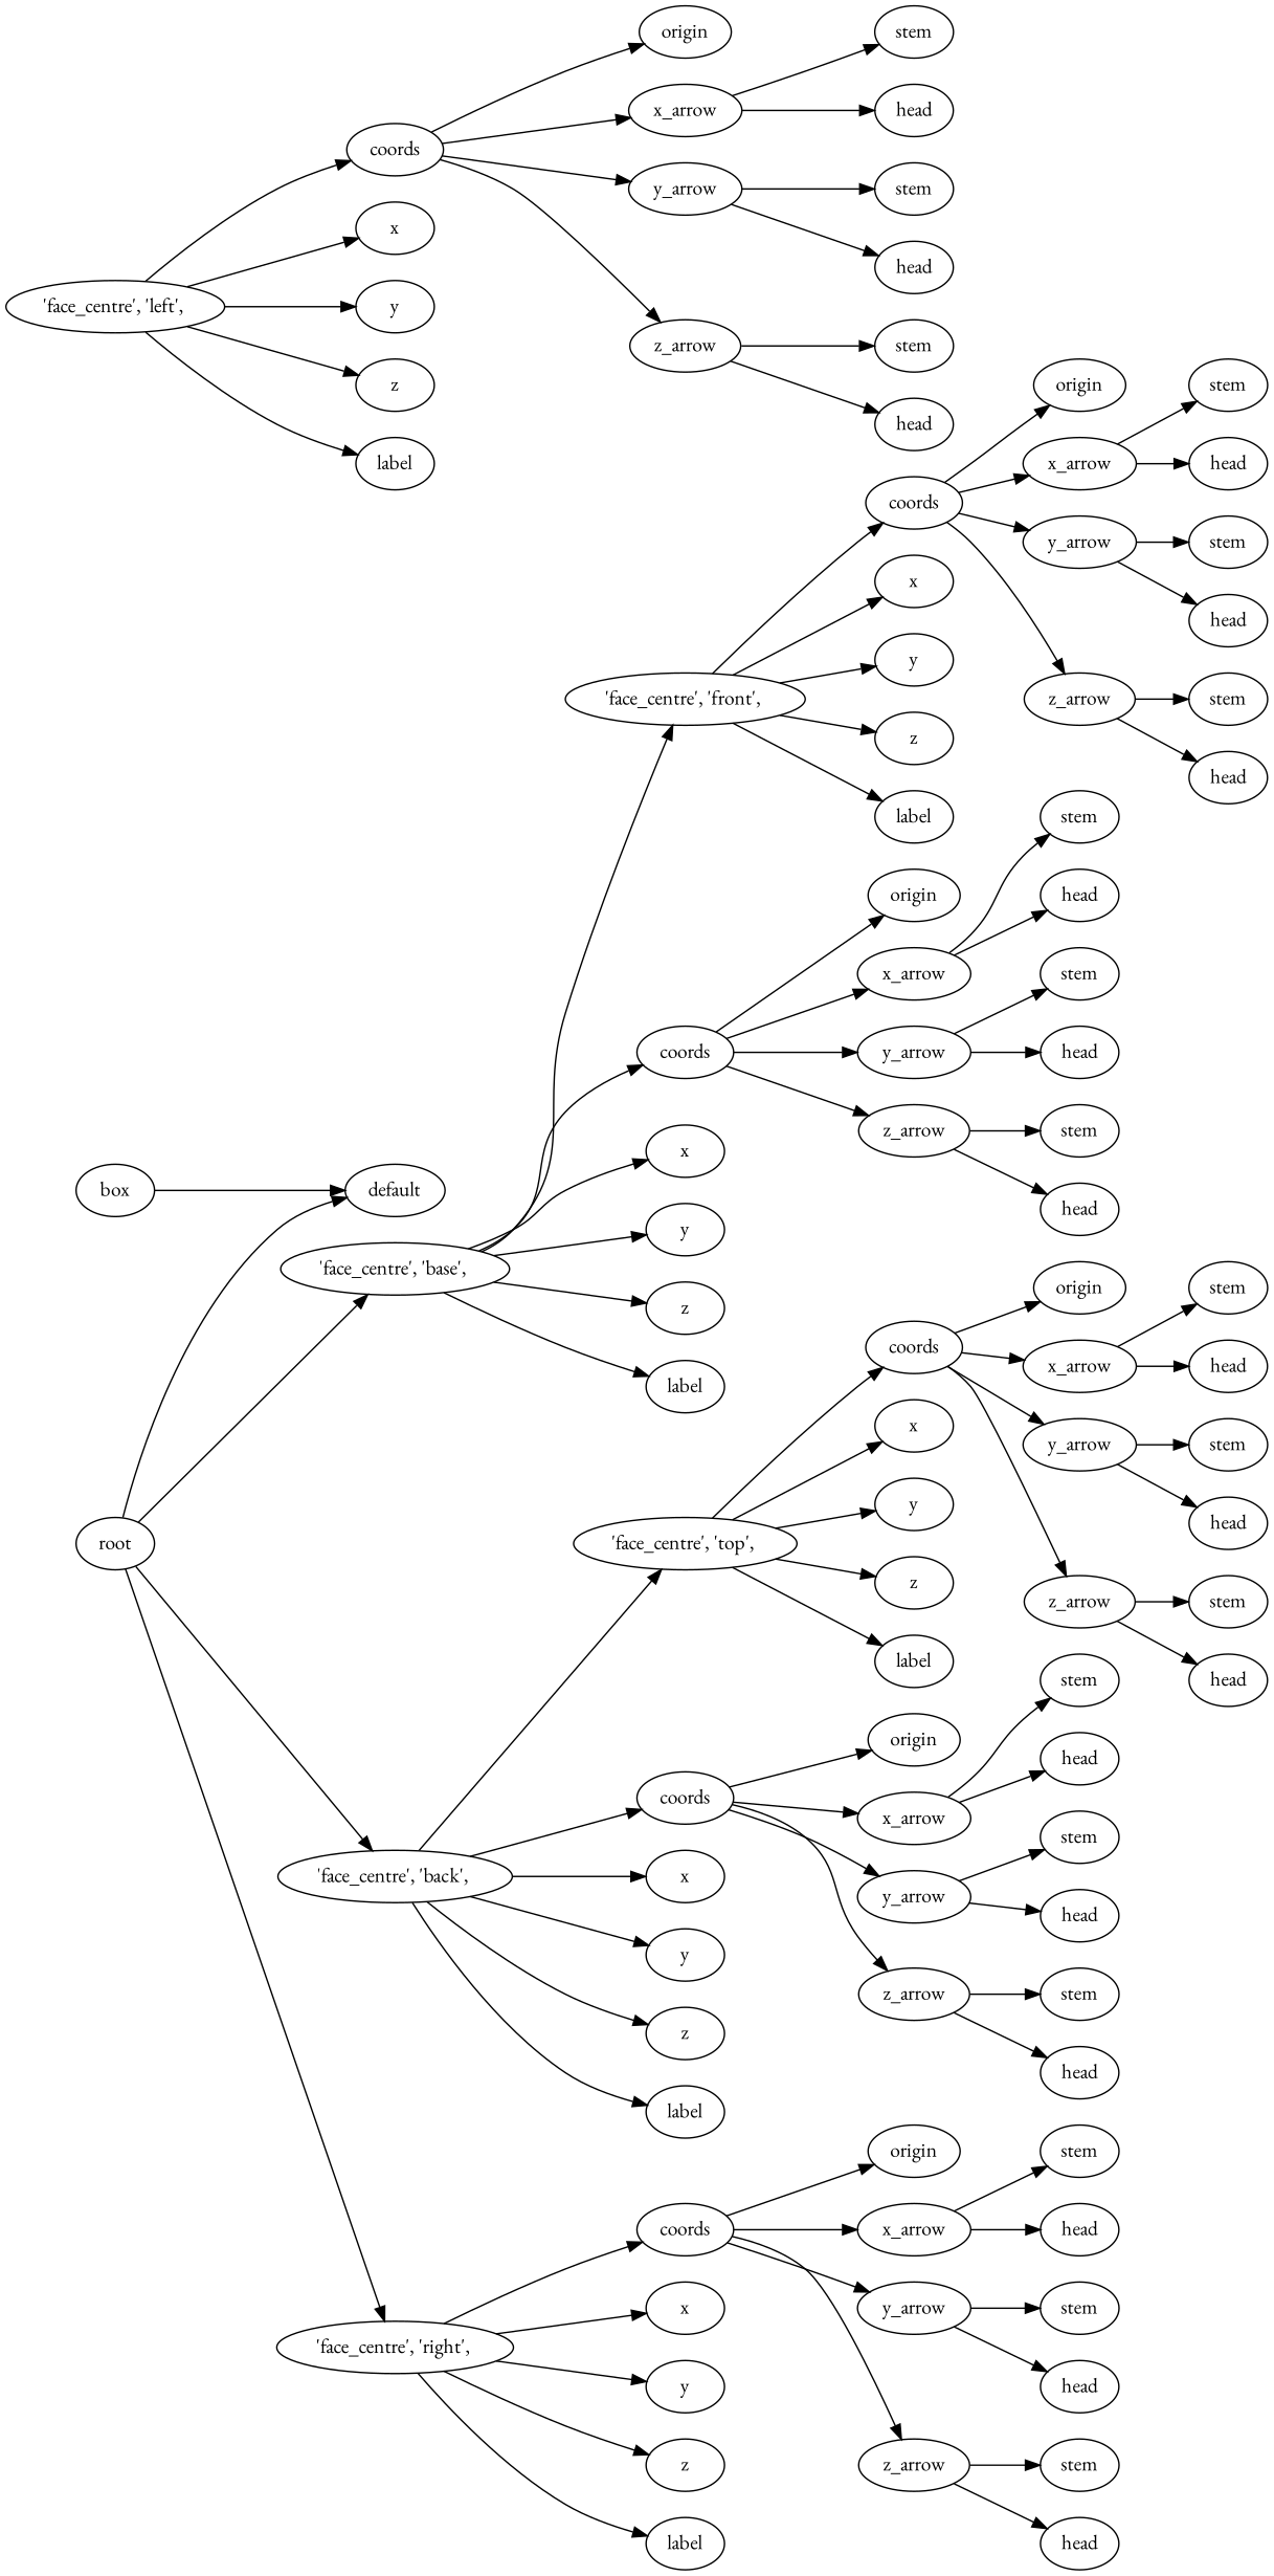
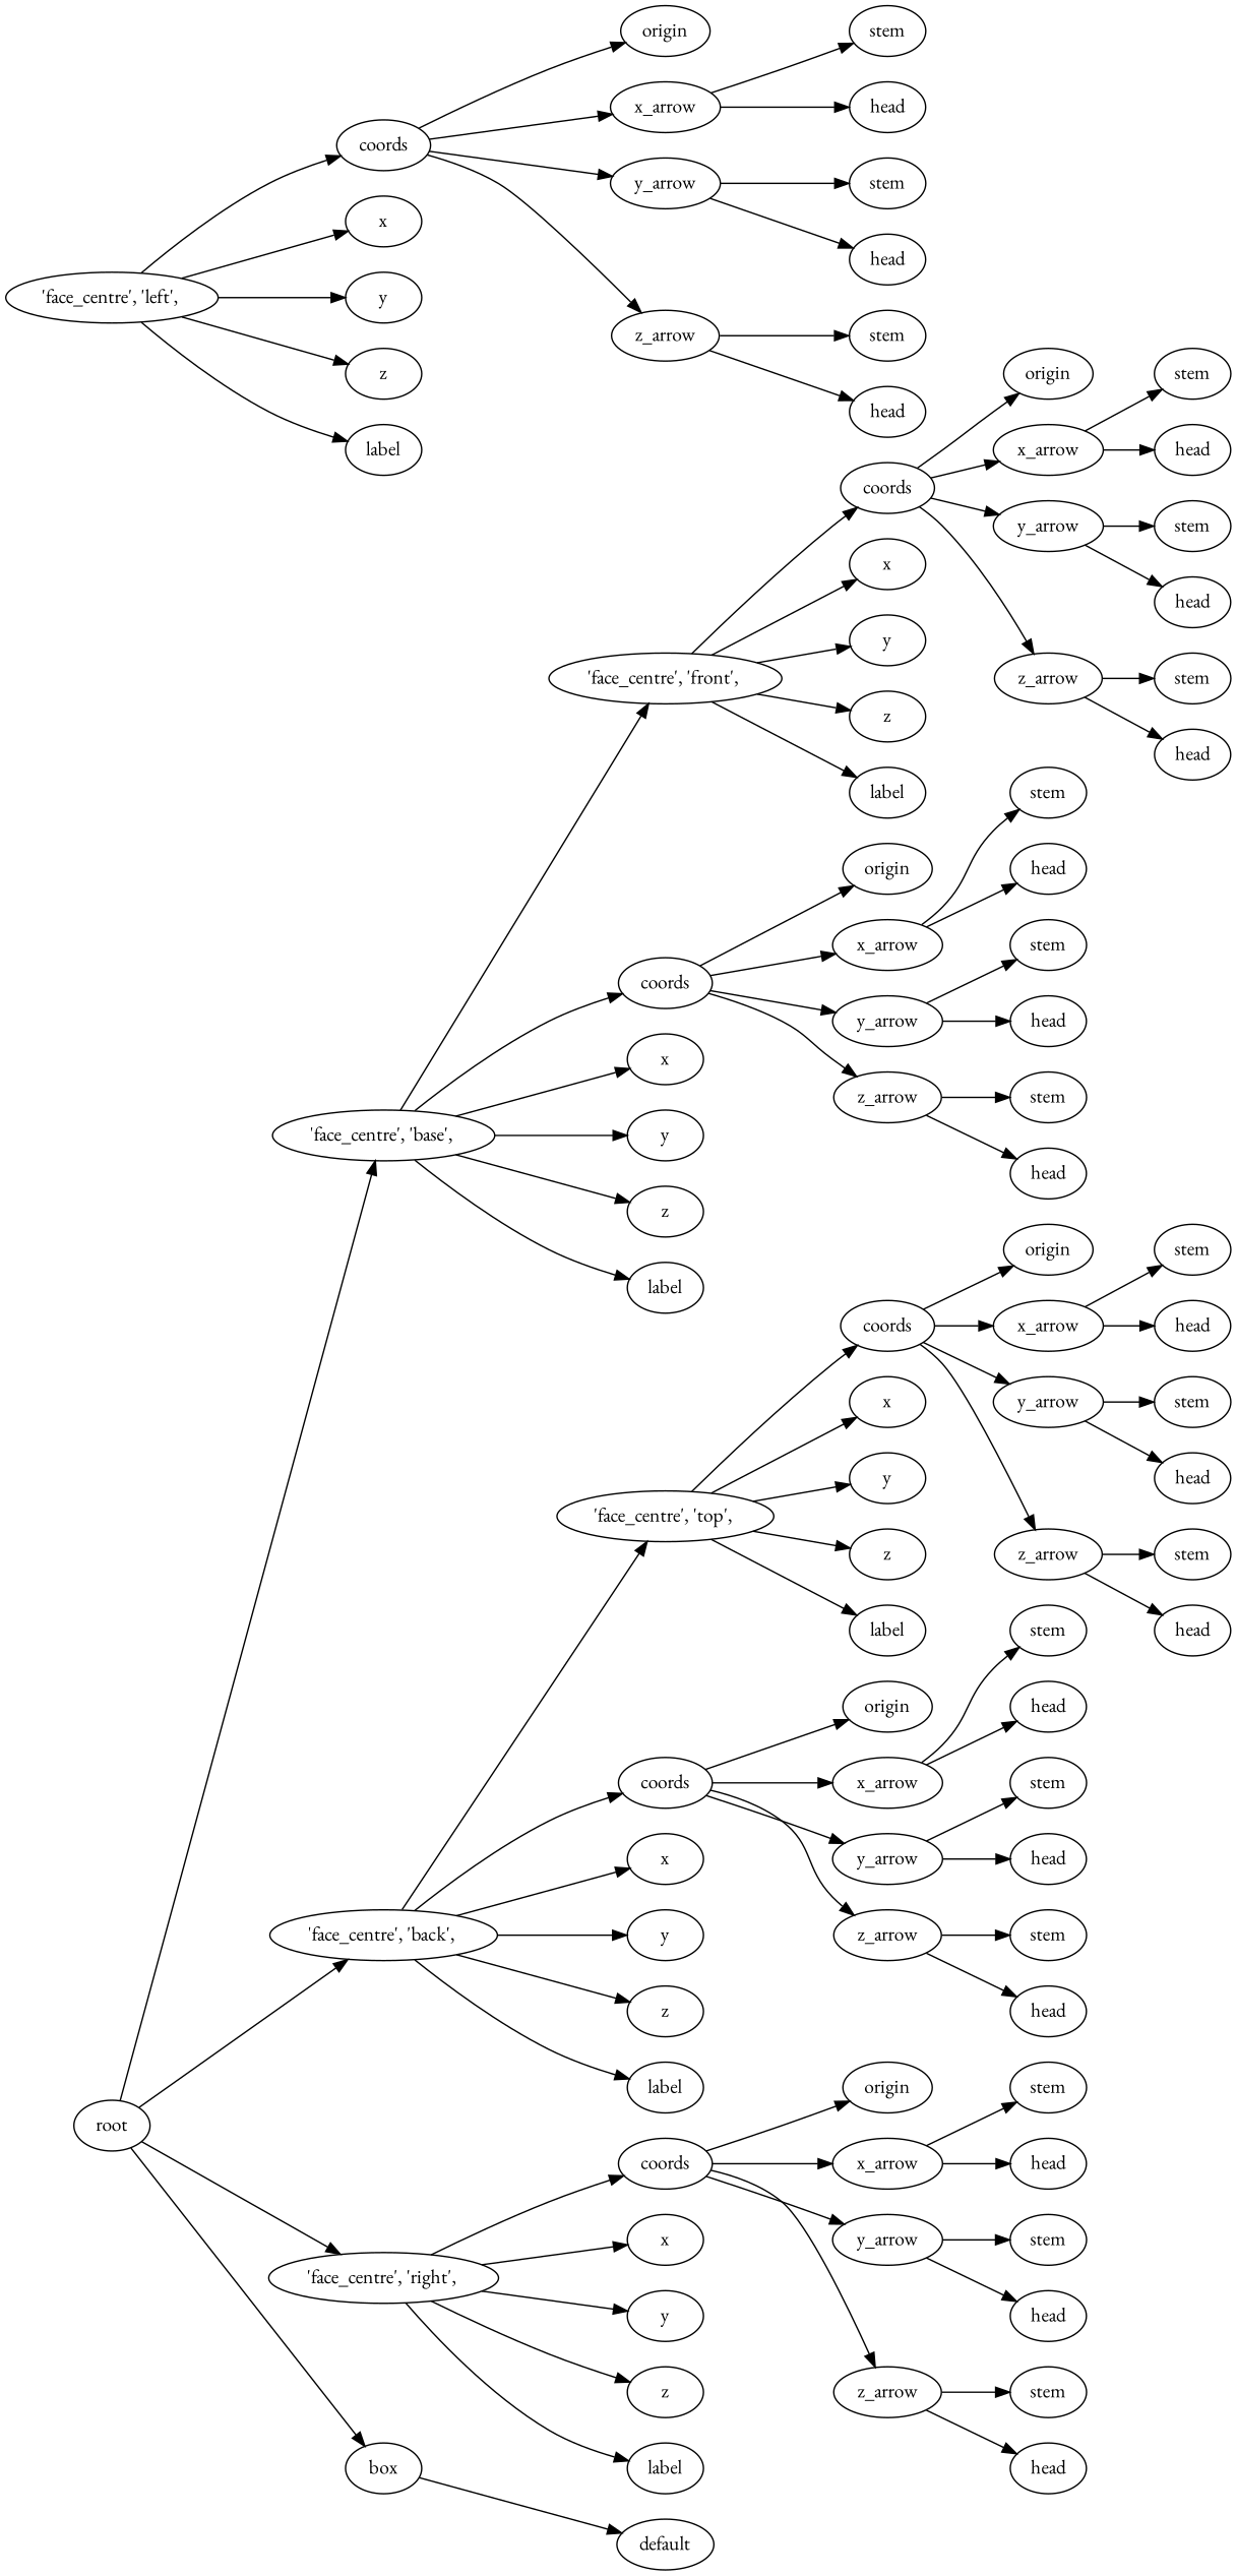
  digraph {
    fontname="EB Garamond"
    rankdir=LR
    node [fontname="EB Garamond"]
    edge [fontname="EB Garamond"]
    n1 [label=root]
    n2 [label=default]
    n3 [label="'face_centre',\ 'base',\ "]
    n4 [label="'face_centre',\ 'back',\ "]
    n5 [label="'face_centre',\ 'right',\ "]
    n6 [label="'face_centre',\ 'top',\ "]
    n7 [label=coords]
    n8 [label=x]
    n9 [label=y]
    n10 [label=z]
    n11 [label=label]
    n12 [label="'face_centre',\ 'front',\ "]
    n13 [label=coords]
    n14 [label=x]
    n15 [label=y]
    n16 [label=z]
    n17 [label=label]
    n18 [label=coords]
    n19 [label=x]
    n20 [label=y]
    n21 [label=z]
    n22 [label=label]
    n23 [label=coords]
    n24 [label=x]
    n25 [label=y]
    n26 [label=z]
    n27 [label=label]
    n28 [label="'face_centre',\ 'left',\ "]
    n29 [label=coords]
    n30 [label=x]
    n31 [label=y]
    n32 [label=z]
    n33 [label=label]
    n34 [label=coords]
    n35 [label=x]
    n36 [label=y]
    n37 [label=z]
    n38 [label=label]
    n39 [label=box]
    n40 [label=origin]
    n41 [label=x_arrow]
    n42 [label=y_arrow]
    n43 [label=z_arrow]
    n44 [label=stem]
    n45 [label=head]
    n46 [label=stem]
    n47 [label=head]
    n48 [label=stem]
    n49 [label=head]
    n50 [label=origin]
    n51 [label=x_arrow]
    n52 [label=y_arrow]
    n53 [label=z_arrow]
    n54 [label=stem]
    n55 [label=head]
    n56 [label=stem]
    n57 [label=head]
    n58 [label=stem]
    n59 [label=head]
    n60 [label=origin]
    n61 [label=x_arrow]
    n62 [label=y_arrow]
    n63 [label=z_arrow]
    n64 [label=stem]
    n65 [label=head]
    n66 [label=stem]
    n67 [label=head]
    n68 [label=stem]
    n69 [label=head]
    n70 [label=origin]
    n71 [label=x_arrow]
    n72 [label=y_arrow]
    n73 [label=z_arrow]
    n74 [label=stem]
    n75 [label=head]
    n76 [label=stem]
    n77 [label=head]
    n78 [label=stem]
    n79 [label=head]
    n80 [label=origin]
    n81 [label=x_arrow]
    n82 [label=y_arrow]
    n83 [label=z_arrow]
    n84 [label=stem]
    n85 [label=head]
    n86 [label=stem]
    n87 [label=head]
    n88 [label=stem]
    n89 [label=head]
    n90 [label=origin]
    n91 [label=x_arrow]
    n92 [label=y_arrow]
    n93 [label=z_arrow]
    n94 [label=stem]
    n95 [label=head]
    n96 [label=stem]
    n97 [label=head]
    n98 [label=stem]
    n99 [label=head]
-   n1 -> n2
+   n1 -> n39
    n1 -> n3
    n1 -> n4
    n1 -> n5
    n3 -> n12
    n3 -> n13
    n3 -> n14
    n3 -> n15
    n3 -> n16
    n3 -> n17
    n4 -> n6
    n4 -> n23
    n4 -> n24
    n4 -> n25
    n4 -> n26
    n4 -> n27
    n5 -> n34
    n5 -> n35
    n5 -> n36
    n5 -> n37
    n5 -> n38
    n6 -> n7
    n6 -> n8
    n6 -> n9
    n6 -> n10
    n6 -> n11
    n7 -> n40
    n7 -> n41
    n7 -> n42
    n7 -> n43
    n12 -> n18
    n12 -> n19
    n12 -> n20
    n12 -> n21
    n12 -> n22
    n13 -> n50
    n13 -> n51
    n13 -> n52
    n13 -> n53
    n18 -> n60
    n18 -> n61
    n18 -> n62
    n18 -> n63
    n23 -> n70
    n23 -> n71
    n23 -> n72
    n23 -> n73
    n28 -> n29
    n28 -> n30
    n28 -> n31
    n28 -> n32
    n28 -> n33
    n29 -> n80
    n29 -> n81
    n29 -> n82
    n29 -> n83
    n34 -> n90
    n34 -> n91
    n34 -> n92
    n34 -> n93
    n39 -> n2
    n41 -> n44
    n41 -> n45
    n42 -> n46
    n42 -> n47
    n43 -> n48
    n43 -> n49
    n51 -> n54
    n51 -> n55
    n52 -> n56
    n52 -> n57
    n53 -> n58
    n53 -> n59
    n61 -> n64
    n61 -> n65
    n62 -> n66
    n62 -> n67
    n63 -> n68
    n63 -> n69
    n71 -> n74
    n71 -> n75
    n72 -> n76
    n72 -> n77
    n73 -> n78
    n73 -> n79
    n81 -> n84
    n81 -> n85
    n82 -> n86
    n82 -> n87
    n83 -> n88
    n83 -> n89
    n91 -> n94
    n91 -> n95
    n92 -> n96
    n92 -> n97
    n93 -> n98
    n93 -> n99
  }
